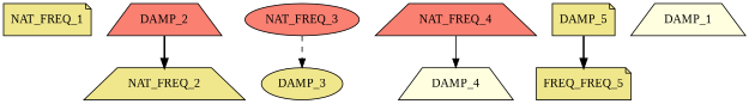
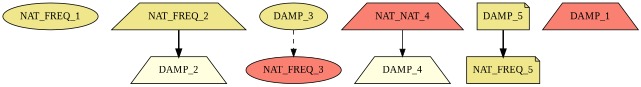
  strict digraph {
    fontname="Liberation Serif"
    node [fillcolor=khaki fontname="Liberation Serif" shape=trapezium style=filled]
    edge [fontname="Liberation Serif" style=bold]
-   NAT_FREQ_1 [shape=note]
-   DAMP_2 [fillcolor=salmon]
+   NAT_FREQ_1 [shape=ellipse]
+   DAMP_2 [fillcolor=lightyellow]
    NAT_FREQ_2
    NAT_FREQ_3 [fillcolor=salmon shape=ellipse]
    DAMP_3 [shape=ellipse]
-   NAT_FREQ_4 [fillcolor=salmon]
+   NAT_FREQ_4 [fillcolor=salmon label=NAT_NAT_4]
    DAMP_4 [fillcolor=lightyellow]
-   NAT_FREQ_5 [shape=note label=FREQ_FREQ_5]
+   NAT_FREQ_5 [shape=note]
    DAMP_5 [shape=note]
-   DAMP_1 [fillcolor=lightyellow]
-   DAMP_2 -> NAT_FREQ_2
-   NAT_FREQ_3 -> DAMP_3 [style=dashed]
+   DAMP_1 [fillcolor=salmon]
+   NAT_FREQ_2 -> DAMP_2
+   DAMP_3 -> NAT_FREQ_3 [style=dashed]
    NAT_FREQ_4 -> DAMP_4 [style=solid]
    DAMP_5 -> NAT_FREQ_5
  }
